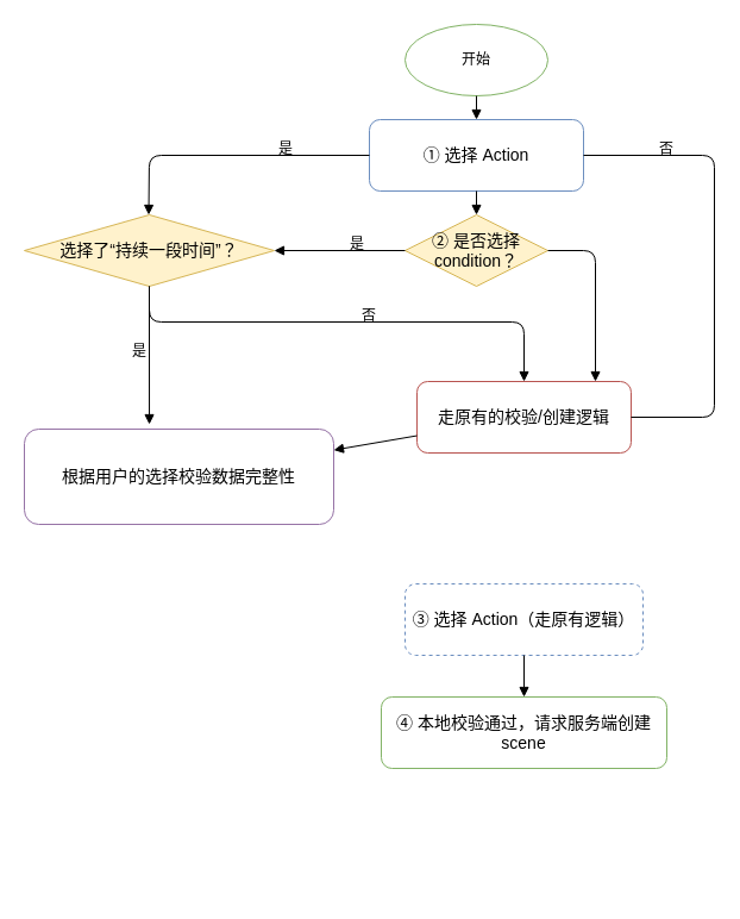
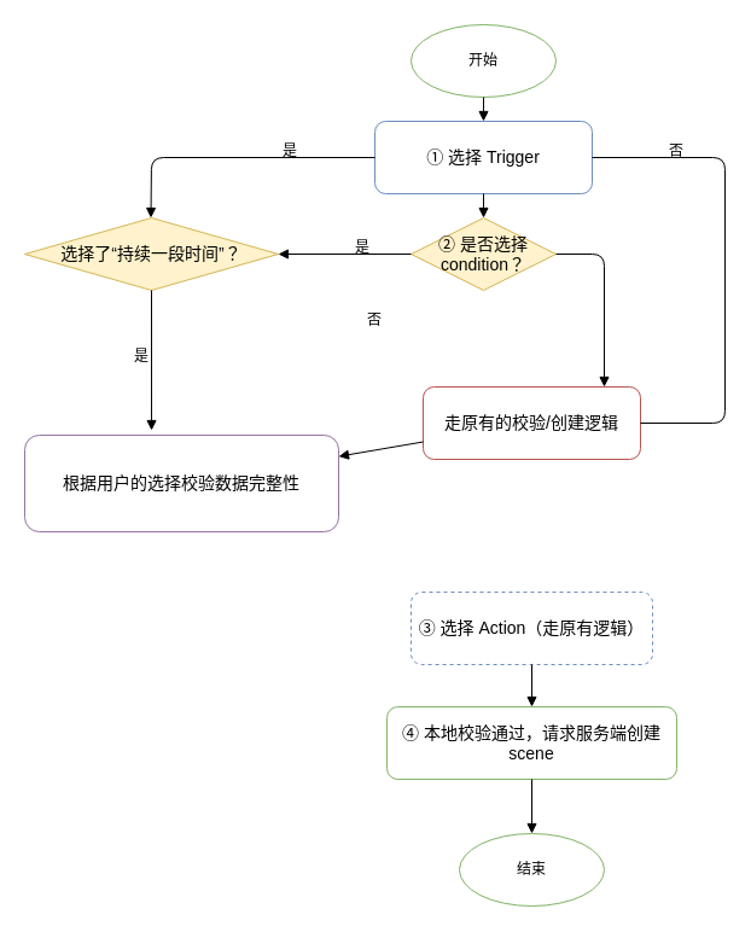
  <mxCell id="0" />
  <mxCell id="1" parent="0" />
  <mxCell id="2" value="开始" style="ellipse;whiteSpace=wrap;html=1;fillColor=none;strokeColor=#82b366;" parent="1" vertex="1"><mxGeometry x="340" y="20" width="120" height="60" as="geometry" /></mxCell>
- <mxCell id="3" value="&lt;font style=&quot;font-size: 14px;&quot;&gt;① 选择 Action&lt;/font&gt;" style="rounded=1;whiteSpace=wrap;html=1;fillColor=none;strokeColor=#6c8ebf;" parent="1" vertex="1"><mxGeometry x="310" y="100" width="180" height="60" as="geometry" /></mxCell>
+ <mxCell id="3" value="&lt;font style=&quot;font-size: 14px;&quot;&gt;① 选择 Trigger&lt;/font&gt;" style="rounded=1;whiteSpace=wrap;html=1;fillColor=none;strokeColor=#6c8ebf;" parent="1" vertex="1"><mxGeometry x="310" y="100" width="180" height="60" as="geometry" /></mxCell>
  <mxCell id="4" value="&lt;font style=&quot;font-size: 14px;&quot;&gt;② 是否选择 condition？&lt;/font&gt;" style="rhombus;whiteSpace=wrap;html=1;fillColor=#fff2cc;strokeColor=#d6b656;" parent="1" vertex="1"><mxGeometry x="340" y="180" width="120" height="60" as="geometry" /></mxCell>
  <mxCell id="5" value="&lt;font style=&quot;font-size: 14px;&quot;&gt;选择了“持续一段时间”？&lt;/font&gt;" style="rhombus;whiteSpace=wrap;html=1;fillColor=#fff2cc;strokeColor=#d6b656;" parent="1" vertex="1"><mxGeometry x="20" y="180" width="210" height="60" as="geometry" /></mxCell>
  <mxCell id="6" value="&lt;font style=&quot;font-size: 14px;&quot;&gt;根据用户的选择校验数据完整性&lt;/font&gt;" style="rounded=1;whiteSpace=wrap;html=1;fillColor=none;strokeColor=#9673a6;" parent="1" vertex="1"><mxGeometry x="20" y="360" width="260" height="80" as="geometry" /></mxCell>
  <mxCell id="7" value="&lt;font style=&quot;font-size: 14px;&quot;&gt;走原有的校验/创建逻辑&lt;/font&gt;" style="rounded=1;whiteSpace=wrap;html=1;fillColor=none;strokeColor=#b85450;" parent="1" vertex="1"><mxGeometry x="350" y="320" width="180" height="60" as="geometry" /></mxCell>
  <mxCell id="8" value="&lt;font style=&quot;font-size: 14px;&quot;&gt;③ 选择 Action（走原有逻辑）&lt;/font&gt;" style="rounded=1;whiteSpace=wrap;html=1;fillColor=none;strokeColor=#6c8ebf;dashed=1;" parent="1" vertex="1"><mxGeometry x="340" y="490" width="200" height="60" as="geometry" /></mxCell>
  <mxCell id="9" value="&lt;font style=&quot;font-size: 14px;&quot;&gt;④ 本地校验通过，请求服务端创建 scene&lt;/font&gt;" style="rounded=1;whiteSpace=wrap;html=1;fillColor=none;strokeColor=#82b366;" parent="1" vertex="1"><mxGeometry x="320" y="585" width="240" height="60" as="geometry" /></mxCell>
+ <mxCell id="10" value="结束" style="ellipse;whiteSpace=wrap;html=1;fillColor=none;strokeColor=#82b366;" parent="1" vertex="1"><mxGeometry x="380" y="690" width="120" height="60" as="geometry" /></mxCell>
  <mxCell id="11" style="endArrow=block;" parent="1" source="2" target="3" edge="1"><mxGeometry relative="1" as="geometry" /></mxCell>
  <mxCell id="12" style="endArrow=block;" parent="1" source="3" target="4" edge="1"><mxGeometry relative="1" as="geometry" /></mxCell>
  <mxCell id="13" style="endArrow=block;" parent="1" source="4" target="5" edge="1"><mxGeometry relative="1" as="geometry" /></mxCell>
  <mxCell id="14" style="endArrow=block;entryX=0.404;entryY=-0.05;entryDx=0;entryDy=0;entryPerimeter=0;" parent="1" source="5" target="6" edge="1"><mxGeometry x="-0.5" relative="1" as="geometry" /></mxCell>
- <mxCell id="15" style="endArrow=block;" parent="1" source="5" target="7" edge="1"><mxGeometry x="0.5" relative="1" as="geometry"><Array as="points"><mxPoint x="125" y="270" /><mxPoint x="440" y="270" /></Array></mxGeometry></mxCell>
  <mxCell id="16" style="endArrow=block;" parent="1" source="7" target="6" edge="1"><mxGeometry relative="1" as="geometry" /></mxCell>
  <mxCell id="17" style="endArrow=block;" parent="1" source="8" target="9" edge="1"><mxGeometry relative="1" as="geometry" /></mxCell>
+ <mxCell id="18" style="endArrow=block;" parent="1" source="9" target="10" edge="1"><mxGeometry relative="1" as="geometry" /></mxCell>
  <mxCell id="19" style="endArrow=none;exitX=1;exitY=0.5;exitDx=0;exitDy=0;entryX=1;entryY=0.5;entryDx=0;entryDy=0;" parent="1" source="3" target="7" edge="1"><mxGeometry relative="1" as="geometry"><mxPoint x="600" y="210" as="sourcePoint" /><mxPoint x="600" y="350" as="targetPoint" /><Array as="points"><mxPoint x="600" y="130" /><mxPoint x="600" y="350" /></Array></mxGeometry></mxCell>
  <mxCell id="20" style="endArrow=block;exitX=1;exitY=0.5;exitDx=0;exitDy=0;" parent="1" source="4" edge="1"><mxGeometry relative="1" as="geometry"><mxPoint x="500" y="210" as="sourcePoint" /><mxPoint x="500" y="320" as="targetPoint" /><Array as="points"><mxPoint x="500" y="210" /></Array></mxGeometry></mxCell>
  <mxCell id="21" value="是" style="text;html=1;align=center;verticalAlign=middle;whiteSpace=wrap;rounded=0;" parent="1" vertex="1"><mxGeometry x="87" y="280" width="60" height="30" as="geometry" /></mxCell>
  <mxCell id="22" value="是" style="text;html=1;align=center;verticalAlign=middle;whiteSpace=wrap;rounded=0;" parent="1" vertex="1"><mxGeometry x="210" y="110" width="60" height="30" as="geometry" /></mxCell>
  <mxCell id="23" value="是" style="text;html=1;align=center;verticalAlign=middle;whiteSpace=wrap;rounded=0;" parent="1" vertex="1"><mxGeometry x="270" y="190" width="60" height="30" as="geometry" /></mxCell>
  <mxCell id="24" value="否" style="text;html=1;align=center;verticalAlign=middle;whiteSpace=wrap;rounded=0;" parent="1" vertex="1"><mxGeometry x="280" y="250" width="60" height="30" as="geometry" /></mxCell>
  <mxCell id="25" value="否" style="text;html=1;align=center;verticalAlign=middle;whiteSpace=wrap;rounded=0;" parent="1" vertex="1"><mxGeometry x="530" y="110" width="60" height="30" as="geometry" /></mxCell>
  <mxCell id="26" style="endArrow=block;exitX=0;exitY=0.5;exitDx=0;exitDy=0;" parent="1" source="3" edge="1"><mxGeometry relative="1" as="geometry"><mxPoint x="124.5" y="70" as="sourcePoint" /><mxPoint x="124.5" y="180" as="targetPoint" /><Array as="points"><mxPoint x="125" y="130" /></Array></mxGeometry></mxCell>
